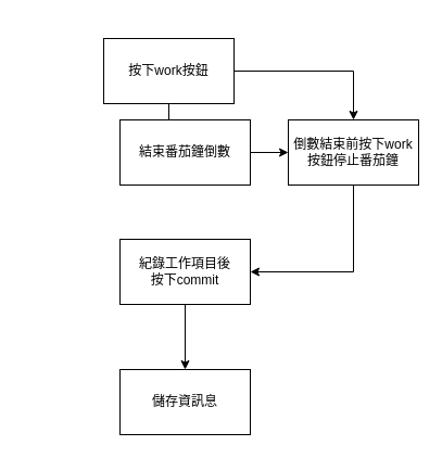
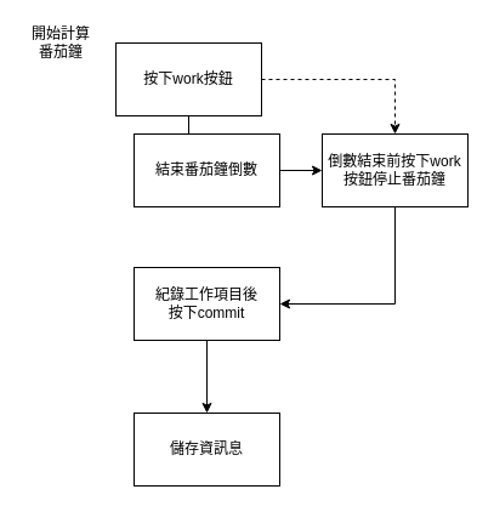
  <mxCell id="0" />
  <mxCell id="1" parent="0" />
  <mxCell id="2" style="edgeStyle=orthogonalEdgeStyle;rounded=0;orthogonalLoop=1;jettySize=auto;html=1;entryX=0.5;entryY=0;entryDx=0;entryDy=0;" edge="1" parent="1" source="4" target="7"><mxGeometry relative="1" as="geometry" /></mxCell>
- <mxCell id="3" value="" style="edgeStyle=orthogonalEdgeStyle;rounded=0;orthogonalLoop=1;jettySize=auto;html=1;" edge="1" parent="1" source="4" target="12"><mxGeometry relative="1" as="geometry" /></mxCell>
+ <mxCell id="3" value="" style="edgeStyle=orthogonalEdgeStyle;rounded=0;orthogonalLoop=1;jettySize=auto;html=1;dashed=1;" edge="1" parent="1" source="4" target="12"><mxGeometry relative="1" as="geometry" /></mxCell>
  <mxCell id="4" value="按下work按鈕" style="rounded=0;whiteSpace=wrap;html=1;" vertex="1" parent="1"><mxGeometry x="95" y="35" width="120" height="60" as="geometry" /></mxCell>
+ <mxCell id="5" value="開始計算番茄鐘" style="text;html=1;strokeColor=none;fillColor=none;align=center;verticalAlign=middle;whiteSpace=wrap;rounded=0;" vertex="1" parent="1"><mxGeometry x="20" y="20" width="60" height="30" as="geometry" /></mxCell>
  <mxCell id="6" value="" style="edgeStyle=orthogonalEdgeStyle;rounded=0;orthogonalLoop=1;jettySize=auto;html=1;" edge="1" parent="1" source="7" target="12"><mxGeometry relative="1" as="geometry" /></mxCell>
  <mxCell id="7" value="結束番茄鐘倒數" style="rounded=0;whiteSpace=wrap;html=1;" vertex="1" parent="1"><mxGeometry x="110" y="110" width="120" height="60" as="geometry" /></mxCell>
  <mxCell id="8" value="" style="edgeStyle=orthogonalEdgeStyle;rounded=0;orthogonalLoop=1;jettySize=auto;html=1;" edge="1" parent="1" source="9" target="10"><mxGeometry relative="1" as="geometry" /></mxCell>
  <mxCell id="9" value="紀錄工作項目後&lt;br&gt;按下commit" style="whiteSpace=wrap;html=1;rounded=0;" vertex="1" parent="1"><mxGeometry x="110" y="220" width="120" height="60" as="geometry" /></mxCell>
  <mxCell id="10" value="儲存資訊息" style="whiteSpace=wrap;html=1;rounded=0;" vertex="1" parent="1"><mxGeometry x="110" y="340" width="120" height="60" as="geometry" /></mxCell>
  <mxCell id="11" style="edgeStyle=orthogonalEdgeStyle;rounded=0;orthogonalLoop=1;jettySize=auto;html=1;exitX=0.5;exitY=1;exitDx=0;exitDy=0;entryX=1;entryY=0.5;entryDx=0;entryDy=0;" edge="1" parent="1" source="12" target="9"><mxGeometry relative="1" as="geometry" /></mxCell>
  <mxCell id="12" value="倒數結束前按下work按鈕停止番茄鐘" style="whiteSpace=wrap;html=1;rounded=0;" vertex="1" parent="1"><mxGeometry x="265" y="110" width="120" height="60" as="geometry" /></mxCell>
